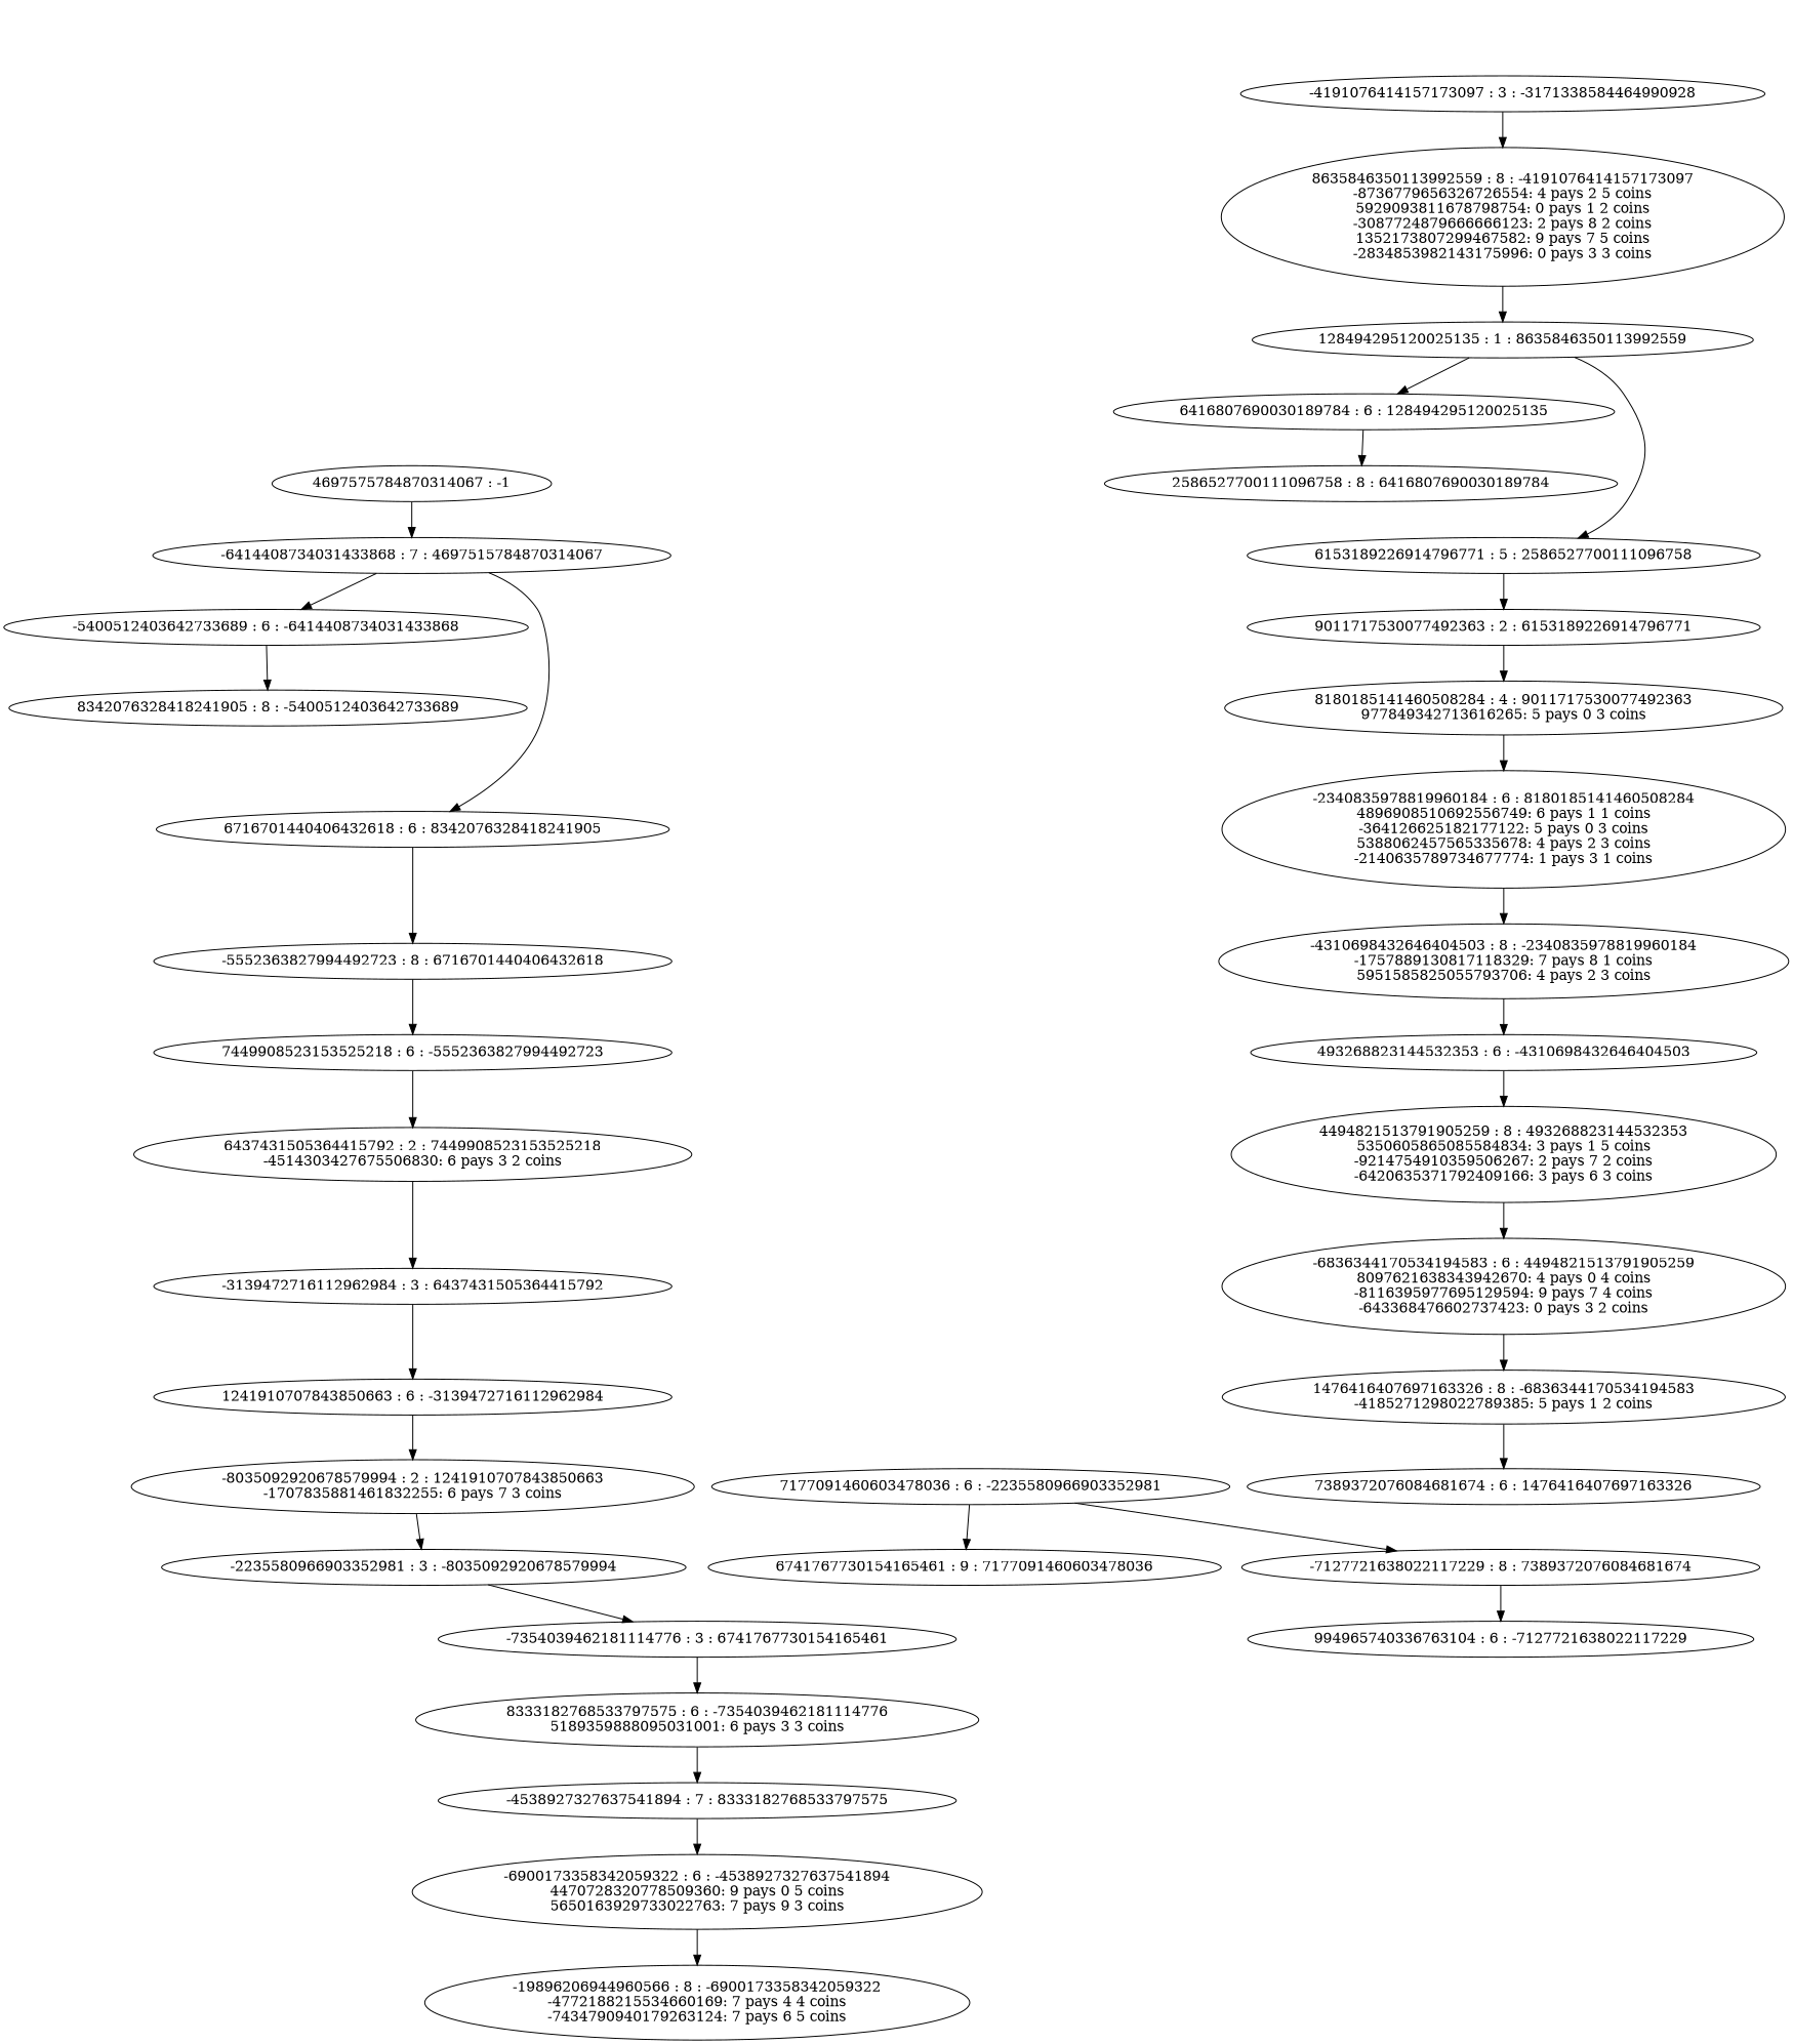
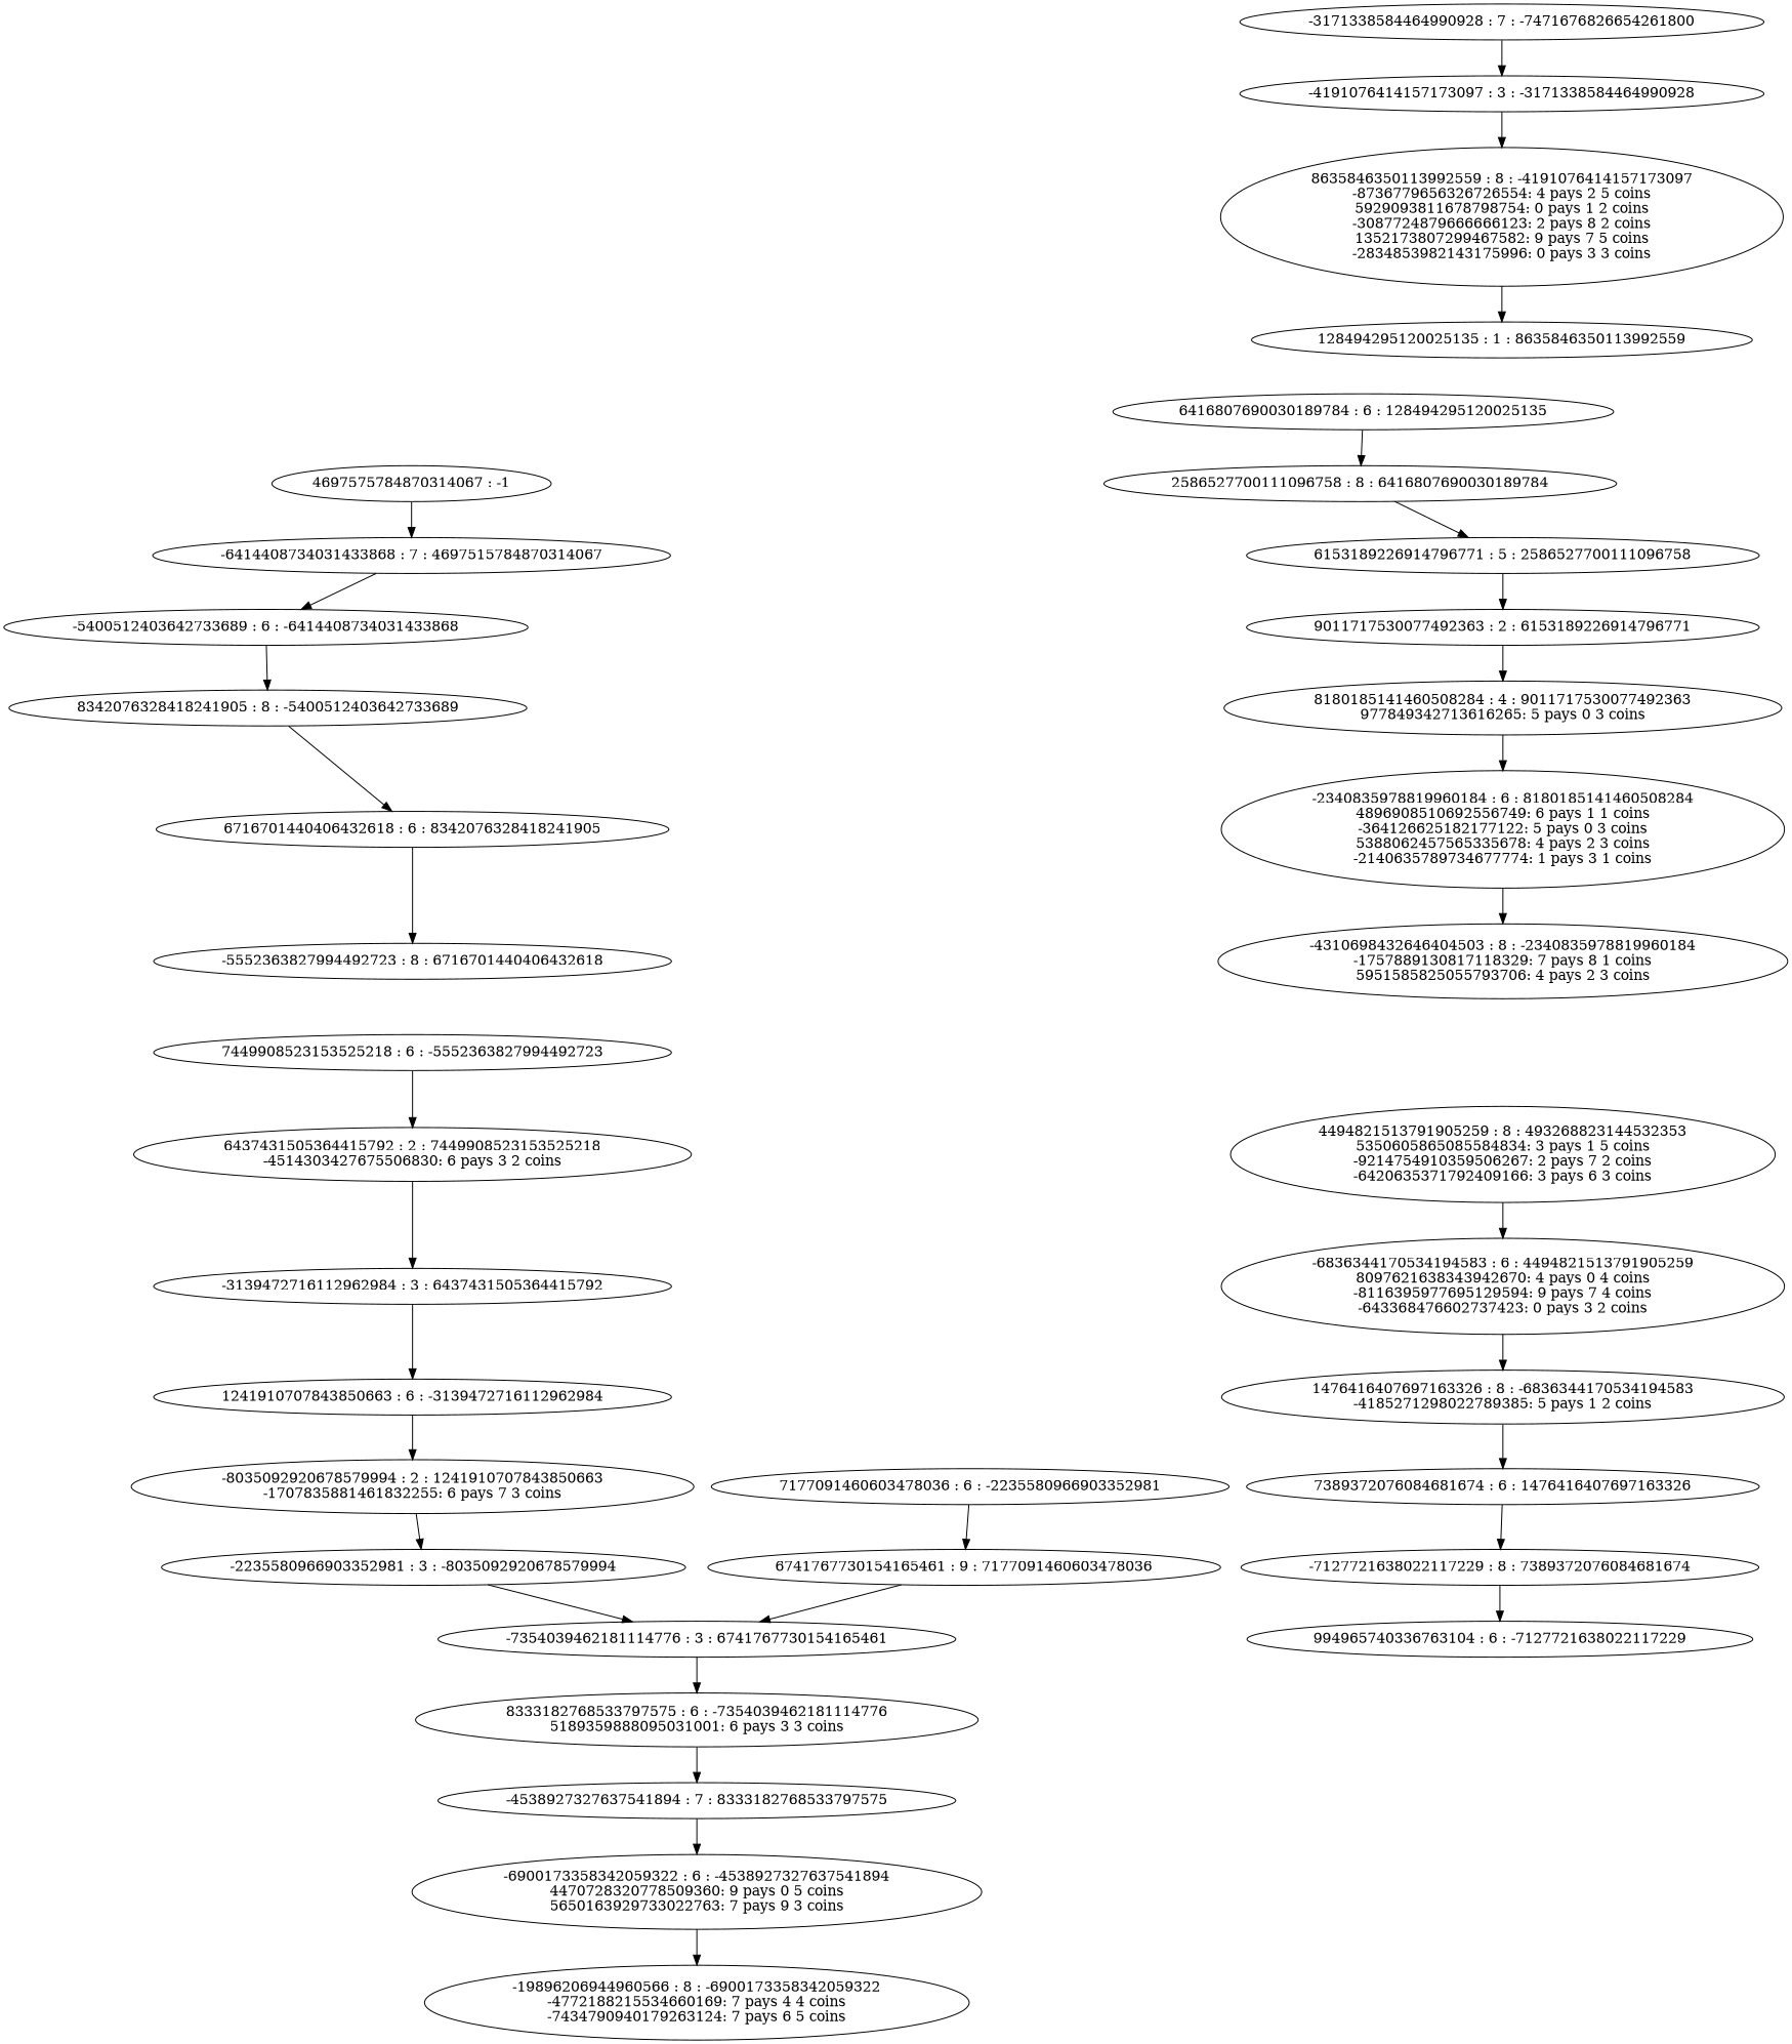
  digraph {
    n1 [label="4697575784870314067 : -1"]
    n2 [label="-6414408734031433868 : 7 : 4697515784870314067\n"]
    n3 [label="-5400512403642733689 : 6 : -6414408734031433868\n"]
    n4 [label="8342076328418241905 : 8 : -5400512403642733689\n"]
    n5 [label="6716701440406432618 : 6 : 8342076328418241905\n"]
    n6 [label="-5552363827994492723 : 8 : 6716701440406432618\n"]
    n7 [label="7449908523153525218 : 6 : -5552363827994492723\n"]
    n8 [label="6437431505364415792 : 2 : 7449908523153525218\n-4514303427675506830: 6 pays 3 2 coins\n"]
    n9 [label="-3139472716112962984 : 3 : 6437431505364415792\n"]
    n10 [label="1241910707843850663 : 6 : -3139472716112962984\n"]
    n11 [label="-8035092920678579994 : 2 : 1241910707843850663\n-1707835881461832255: 6 pays 7 3 coins\n"]
    n12 [label="-2235580966903352981 : 3 : -8035092920678579994\n"]
    n13 [label="-7354039462181114776 : 3 : 6741767730154165461\n"]
    n14 [label="7177091460603478036 : 6 : -2235580966903352981\n"]
    n15 [label="6741767730154165461 : 9 : 7177091460603478036\n"]
    n16 [label="8333182768533797575 : 6 : -7354039462181114776\n5189359888095031001: 6 pays 3 3 coins\n"]
    n17 [label="-4538927327637541894 : 7 : 8333182768533797575\n"]
    n18 [label="-6900173358342059322 : 6 : -4538927327637541894\n4470728320778509360: 9 pays 0 5 coins\n5650163929733022763: 7 pays 9 3 coins\n"]
    n19 [label="-19896206944960566 : 8 : -6900173358342059322\n-4772188215534660169: 7 pays 4 4 coins\n-7434790940179263124: 7 pays 6 5 coins\n"]
+   n20 [label="-3171338584464990928 : 7 : -7471676826654261800\n"]
    n21 [label="-4191076414157173097 : 3 : -3171338584464990928\n"]
    n22 [label="8635846350113992559 : 8 : -4191076414157173097\n-8736779656326726554: 4 pays 2 5 coins\n5929093811678798754: 0 pays 1 2 coins\n-3087724879666666123: 2 pays 8 2 coins\n1352173807299467582: 9 pays 7 5 coins\n-2834853982143175996: 0 pays 3 3 coins\n"]
    n23 [label="128494295120025135 : 1 : 8635846350113992559\n"]
    n24 [label="6416807690030189784 : 6 : 128494295120025135\n"]
    n25 [label="2586527700111096758 : 8 : 6416807690030189784\n"]
    n26 [label="6153189226914796771 : 5 : 2586527700111096758\n"]
    n27 [label="9011717530077492363 : 2 : 6153189226914796771\n"]
    n28 [label="8180185141460508284 : 4 : 9011717530077492363\n977849342713616265: 5 pays 0 3 coins\n"]
    n29 [label="-2340835978819960184 : 6 : 8180185141460508284\n4896908510692556749: 6 pays 1 1 coins\n-364126625182177122: 5 pays 0 3 coins\n5388062457565335678: 4 pays 2 3 coins\n-2140635789734677774: 1 pays 3 1 coins\n"]
    n30 [label="-4310698432646404503 : 8 : -2340835978819960184\n-1757889130817118329: 7 pays 8 1 coins\n5951585825055793706: 4 pays 2 3 coins\n"]
-   n31 [label="493268823144532353 : 6 : -4310698432646404503\n"]
    n32 [label="4494821513791905259 : 8 : 493268823144532353\n5350605865085584834: 3 pays 1 5 coins\n-9214754910359506267: 2 pays 7 2 coins\n-6420635371792409166: 3 pays 6 3 coins\n"]
    n33 [label="-6836344170534194583 : 6 : 4494821513791905259\n8097621638343942670: 4 pays 0 4 coins\n-8116395977695129594: 9 pays 7 4 coins\n-643368476602737423: 0 pays 3 2 coins\n"]
    n34 [label="1476416407697163326 : 8 : -6836344170534194583\n-4185271298022789385: 5 pays 1 2 coins\n"]
    n35 [label="7389372076084681674 : 6 : 1476416407697163326\n"]
    n36 [label="-7127721638022117229 : 8 : 7389372076084681674\n"]
    n37 [label="994965740336763104 : 6 : -7127721638022117229\n"]
    n1 -> n2
    n2 -> n3
    n3 -> n4
-   n2 -> n5
+   n4 -> n5
    n5 -> n6
-   n6 -> n7
    n7 -> n8
    n8 -> n9
    n9 -> n10
    n10 -> n11
    n11 -> n12
    n12 -> n13
    n13 -> n16
    n14 -> n15
+   n15 -> n13
    n16 -> n17
    n17 -> n18
    n18 -> n19
+   n20 -> n21
    n21 -> n22
    n22 -> n23
-   n23 -> n24
    n24 -> n25
-   n23 -> n26
+   n25 -> n26
    n26 -> n27
    n27 -> n28
    n28 -> n29
    n29 -> n30
-   n30 -> n31
-   n31 -> n32
    n32 -> n33
    n33 -> n34
    n34 -> n35
-   n14 -> n36
+   n35 -> n36
    n36 -> n37
  }
